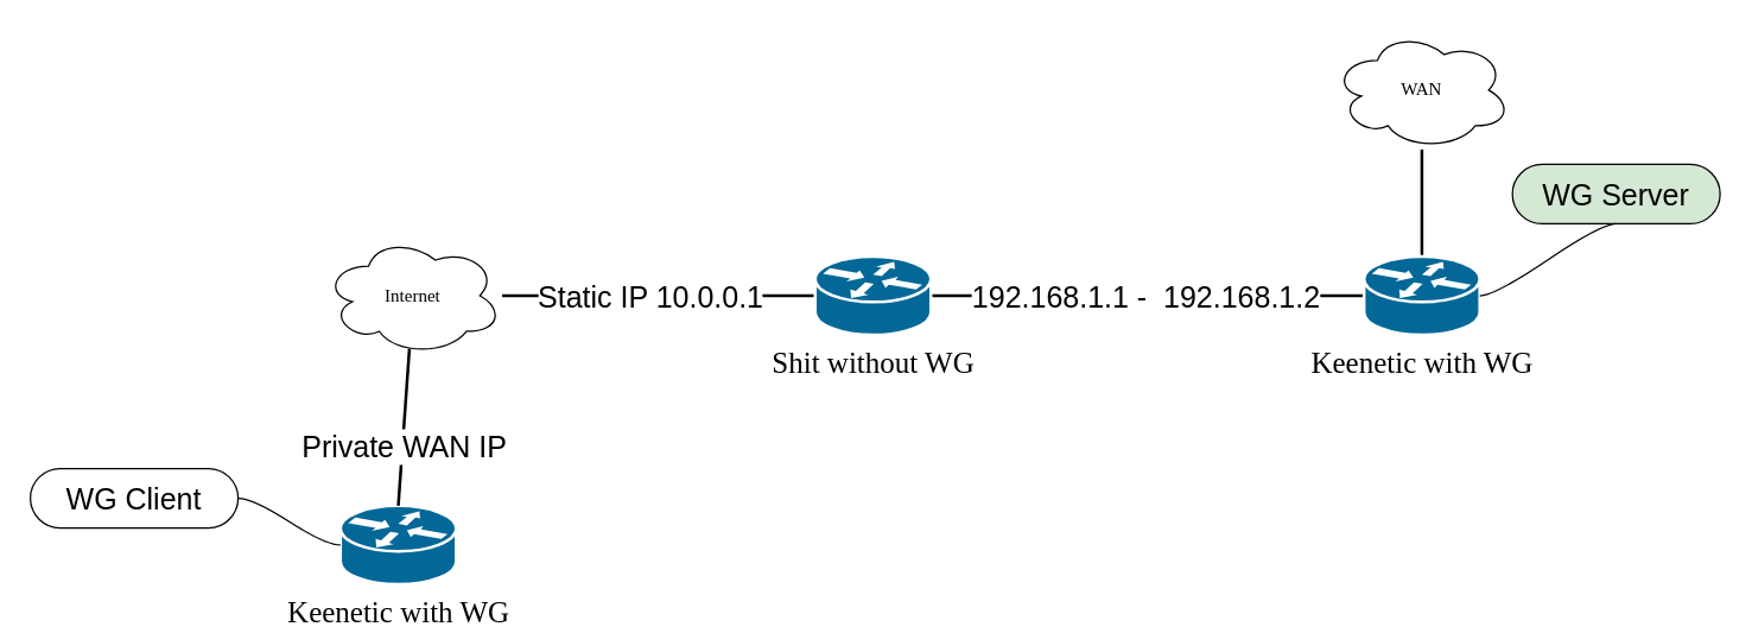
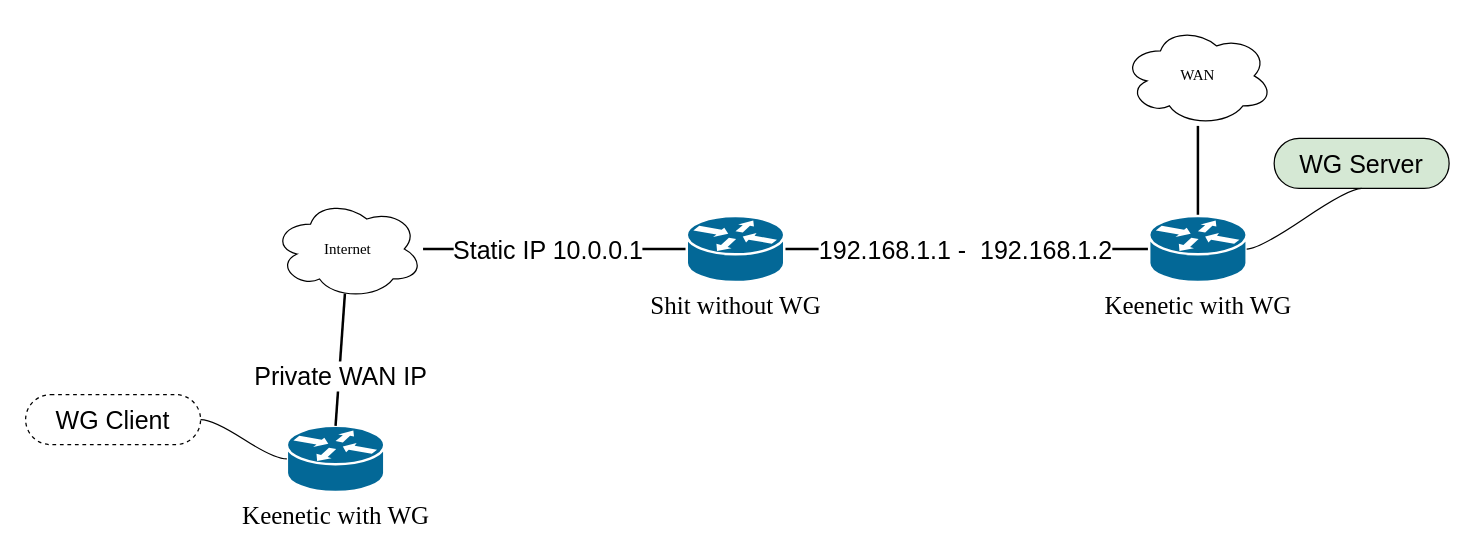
  <mxCell id="0" />
  <mxCell id="1" parent="0" />
  <mxCell id="2" style="edgeStyle=none;html=1;labelBackgroundColor=none;startFill=0;endArrow=none;endFill=0;strokeWidth=2;fontFamily=Verdana;fontSize=12;exitX=0;exitY=0.5;exitDx=0;exitDy=0;exitPerimeter=0;" parent="1" source="10" target="7" edge="1"><mxGeometry relative="1" as="geometry"><mxPoint x="309" y="351.12" as="sourcePoint" /></mxGeometry></mxCell>
  <mxCell id="3" value="192.168.1.1 - &amp;nbsp;192.168.1.2" style="edgeLabel;html=1;align=center;verticalAlign=middle;resizable=0;points=[];fontSize=20;" vertex="1" connectable="0" parent="2"><mxGeometry x="0.039" y="3" relative="1" as="geometry"><mxPoint x="30" y="3" as="offset" /></mxGeometry></mxCell>
  <mxCell id="4" value="WAN" style="ellipse;shape=cloud;whiteSpace=wrap;html=1;rounded=0;shadow=0;comic=0;strokeWidth=1;fontFamily=Verdana;fontSize=12;" parent="1" vertex="1"><mxGeometry x="898" y="20" width="120" height="80" as="geometry" /></mxCell>
  <mxCell id="5" value="Internet" style="ellipse;shape=cloud;whiteSpace=wrap;html=1;rounded=0;shadow=0;comic=0;strokeWidth=1;fontFamily=Verdana;fontSize=12;" parent="1" vertex="1"><mxGeometry x="218" y="158.5" width="120" height="80" as="geometry" /></mxCell>
  <mxCell id="6" style="edgeStyle=none;html=1;labelBackgroundColor=none;startFill=0;endArrow=none;endFill=0;strokeWidth=2;fontFamily=Verdana;fontSize=12;" parent="1" source="7" target="4" edge="1"><mxGeometry relative="1" as="geometry" /></mxCell>
  <mxCell id="7" value="&lt;font style=&quot;font-size: 20px;&quot;&gt;Keenetic with WG&lt;/font&gt;" style="shape=mxgraph.cisco.routers.router;html=1;dashed=0;fillColor=#036897;strokeColor=#ffffff;strokeWidth=2;verticalLabelPosition=bottom;verticalAlign=top;rounded=0;shadow=0;comic=0;fontFamily=Verdana;fontSize=12;" parent="1" vertex="1"><mxGeometry x="919" y="172" width="78" height="53" as="geometry" /></mxCell>
  <mxCell id="8" style="edgeStyle=none;html=1;labelBackgroundColor=none;startFill=0;endArrow=none;endFill=0;strokeWidth=2;fontFamily=Verdana;fontSize=12;" parent="1" source="10" target="5" edge="1"><mxGeometry relative="1" as="geometry" /></mxCell>
  <mxCell id="9" value="Static IP 10.0.0.1" style="edgeLabel;html=1;align=center;verticalAlign=middle;resizable=0;points=[];fontSize=20;" vertex="1" connectable="0" parent="8"><mxGeometry x="0.057" relative="1" as="geometry"><mxPoint as="offset" /></mxGeometry></mxCell>
  <mxCell id="10" value="&lt;font style=&quot;font-size: 20px;&quot;&gt;Shit without WG&lt;/font&gt;" style="shape=mxgraph.cisco.routers.router;html=1;dashed=0;fillColor=#036897;strokeColor=#ffffff;strokeWidth=2;verticalLabelPosition=bottom;verticalAlign=top;rounded=0;shadow=0;comic=0;fontFamily=Verdana;fontSize=12;" parent="1" vertex="1"><mxGeometry x="549" y="172" width="78" height="53" as="geometry" /></mxCell>
  <mxCell id="11" value="&lt;font style=&quot;font-size: 20px;&quot;&gt;Keenetic with WG&lt;/font&gt;" style="shape=mxgraph.cisco.routers.router;html=1;dashed=0;fillColor=#036897;strokeColor=#ffffff;strokeWidth=2;verticalLabelPosition=bottom;verticalAlign=top;rounded=0;shadow=0;comic=0;fontFamily=Verdana;fontSize=12;" vertex="1" parent="1"><mxGeometry x="229" y="340" width="78" height="53" as="geometry" /></mxCell>
  <mxCell id="12" style="edgeStyle=none;html=1;labelBackgroundColor=none;startFill=0;endArrow=none;endFill=0;strokeWidth=2;fontFamily=Verdana;fontSize=12;exitX=0.479;exitY=0.946;exitDx=0;exitDy=0;exitPerimeter=0;entryX=0.5;entryY=0;entryDx=0;entryDy=0;entryPerimeter=0;" edge="1" parent="1" source="5" target="11"><mxGeometry relative="1" as="geometry"><mxPoint x="609" y="208.5" as="sourcePoint" /><mxPoint x="469" y="208.5" as="targetPoint" /><Array as="points" /></mxGeometry></mxCell>
  <mxCell id="13" value="Private WAN IP" style="edgeLabel;html=1;align=center;verticalAlign=middle;resizable=0;points=[];fontSize=20;" vertex="1" connectable="0" parent="12"><mxGeometry x="0.222" y="1" relative="1" as="geometry"><mxPoint as="offset" /></mxGeometry></mxCell>
- <mxCell id="14" value="WG Client" style="whiteSpace=wrap;html=1;rounded=1;arcSize=50;align=center;verticalAlign=middle;strokeWidth=1;autosize=1;spacing=4;treeFolding=1;treeMoving=1;newEdgeStyle={&quot;edgeStyle&quot;:&quot;entityRelationEdgeStyle&quot;,&quot;startArrow&quot;:&quot;none&quot;,&quot;endArrow&quot;:&quot;none&quot;,&quot;segment&quot;:10,&quot;curved&quot;:1};fontSize=20;" vertex="1" parent="1"><mxGeometry x="20" y="315" width="140" height="40" as="geometry" /></mxCell>
+ <mxCell id="14" value="WG Client" style="whiteSpace=wrap;html=1;rounded=1;arcSize=50;align=center;verticalAlign=middle;strokeWidth=1;autosize=1;spacing=4;treeFolding=1;treeMoving=1;newEdgeStyle={&quot;edgeStyle&quot;:&quot;entityRelationEdgeStyle&quot;,&quot;startArrow&quot;:&quot;none&quot;,&quot;endArrow&quot;:&quot;none&quot;,&quot;segment&quot;:10,&quot;curved&quot;:1};fontSize=20;dashed=1;" vertex="1" parent="1"><mxGeometry x="20" y="315" width="140" height="40" as="geometry" /></mxCell>
  <mxCell id="15" value="" style="edgeStyle=entityRelationEdgeStyle;startArrow=none;endArrow=none;segment=10;curved=1;rounded=0;fontSize=20;exitX=0;exitY=0.5;exitDx=0;exitDy=0;exitPerimeter=0;" edge="1" target="14" parent="1" source="11"><mxGeometry relative="1" as="geometry"><mxPoint x="9" y="363" as="sourcePoint" /></mxGeometry></mxCell>
  <mxCell id="16" value="WG Server" style="whiteSpace=wrap;html=1;rounded=1;arcSize=50;align=center;verticalAlign=middle;strokeWidth=1;autosize=1;spacing=4;treeFolding=1;treeMoving=1;newEdgeStyle={&quot;edgeStyle&quot;:&quot;entityRelationEdgeStyle&quot;,&quot;startArrow&quot;:&quot;none&quot;,&quot;endArrow&quot;:&quot;none&quot;,&quot;segment&quot;:10,&quot;curved&quot;:1};fontSize=20;fillColor=#d5e8d4;" vertex="1" parent="1"><mxGeometry x="1019" y="110" width="140" height="40" as="geometry" /></mxCell>
  <mxCell id="17" value="" style="edgeStyle=entityRelationEdgeStyle;startArrow=none;endArrow=none;segment=10;curved=1;rounded=0;fontSize=20;exitX=1;exitY=0.5;exitDx=0;exitDy=0;exitPerimeter=0;entryX=0.5;entryY=1;entryDx=0;entryDy=0;" edge="1" parent="1" source="7" target="16"><mxGeometry relative="1" as="geometry"><mxPoint x="1188" y="203.5" as="sourcePoint" /><mxPoint x="1119" y="172" as="targetPoint" /></mxGeometry></mxCell>
